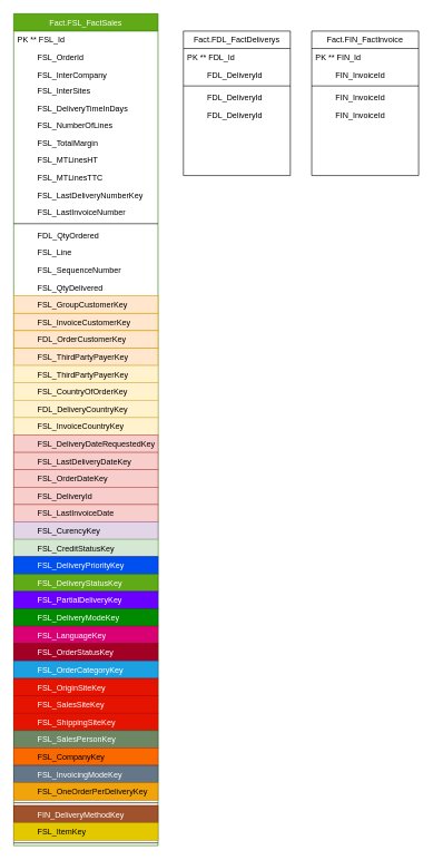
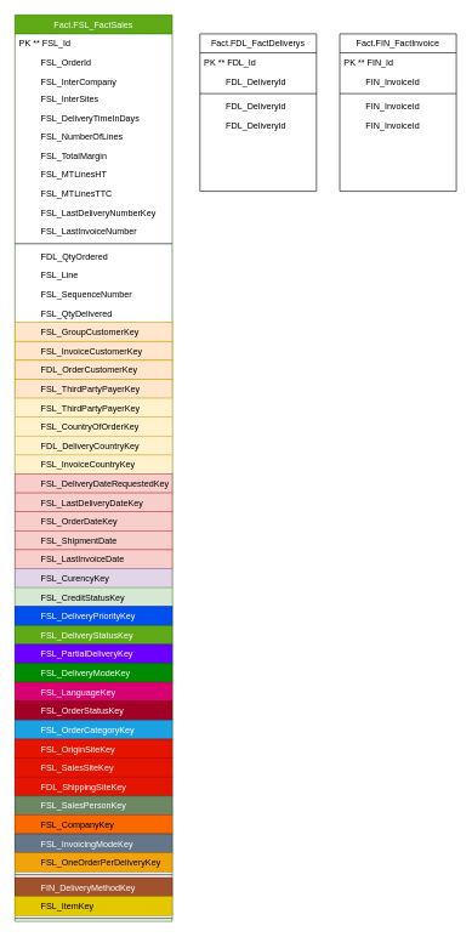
  <mxCell id="0" />
  <mxCell id="1" parent="0" />
  <mxCell id="2" value="Fact.FDL_FactDeliverys" style="swimlane;fontStyle=0;align=center;verticalAlign=top;childLayout=stackLayout;horizontal=1;startSize=26;horizontalStack=0;resizeParent=1;resizeLast=0;collapsible=1;marginBottom=0;rounded=0;shadow=0;strokeWidth=1;" parent="1" vertex="1"><mxGeometry x="274" y="46" width="160" height="216" as="geometry"><mxRectangle x="550" y="140" width="160" height="26" as="alternateBounds" /></mxGeometry></mxCell>
  <mxCell id="3" value="PK ** FDL_Id" style="text;align=left;verticalAlign=top;spacingLeft=4;spacingRight=4;overflow=hidden;rotatable=0;points=[[0,0.5],[1,0.5]];portConstraint=eastwest;" parent="2" vertex="1"><mxGeometry y="26" width="160" height="26" as="geometry" /></mxCell>
  <mxCell id="4" value="         FDL_DeliveryId" style="text;align=left;verticalAlign=top;spacingLeft=4;spacingRight=4;overflow=hidden;rotatable=0;points=[[0,0.5],[1,0.5]];portConstraint=eastwest;rounded=0;shadow=0;html=0;" parent="2" vertex="1"><mxGeometry y="52" width="160" height="26" as="geometry" /></mxCell>
  <mxCell id="5" value="" style="line;html=1;strokeWidth=1;align=left;verticalAlign=middle;spacingTop=-1;spacingLeft=3;spacingRight=3;rotatable=0;labelPosition=right;points=[];portConstraint=eastwest;" parent="2" vertex="1"><mxGeometry y="78" width="160" height="8" as="geometry" /></mxCell>
  <mxCell id="6" value="         FDL_DeliveryId" style="text;align=left;verticalAlign=top;spacingLeft=4;spacingRight=4;overflow=hidden;rotatable=0;points=[[0,0.5],[1,0.5]];portConstraint=eastwest;rounded=0;shadow=0;html=0;" vertex="1" parent="2"><mxGeometry y="86" width="160" height="26" as="geometry" /></mxCell>
  <mxCell id="7" value="         FDL_DeliveryId" style="text;align=left;verticalAlign=top;spacingLeft=4;spacingRight=4;overflow=hidden;rotatable=0;points=[[0,0.5],[1,0.5]];portConstraint=eastwest;rounded=0;shadow=0;html=0;" vertex="1" parent="2"><mxGeometry y="112" width="160" height="26" as="geometry" /></mxCell>
  <mxCell id="8" value="Fact.FIN_FactInvoice" style="swimlane;fontStyle=0;align=center;verticalAlign=top;childLayout=stackLayout;horizontal=1;startSize=26;horizontalStack=0;resizeParent=1;resizeLast=0;collapsible=1;marginBottom=0;rounded=0;shadow=0;strokeWidth=1;" vertex="1" parent="1"><mxGeometry x="466" y="46" width="160" height="216" as="geometry"><mxRectangle x="550" y="140" width="160" height="26" as="alternateBounds" /></mxGeometry></mxCell>
  <mxCell id="9" value="PK ** FIN_Id" style="text;align=left;verticalAlign=top;spacingLeft=4;spacingRight=4;overflow=hidden;rotatable=0;points=[[0,0.5],[1,0.5]];portConstraint=eastwest;" vertex="1" parent="8"><mxGeometry y="26" width="160" height="26" as="geometry" /></mxCell>
  <mxCell id="10" value="         FIN_InvoiceId" style="text;align=left;verticalAlign=top;spacingLeft=4;spacingRight=4;overflow=hidden;rotatable=0;points=[[0,0.5],[1,0.5]];portConstraint=eastwest;rounded=0;shadow=0;html=0;" vertex="1" parent="8"><mxGeometry y="52" width="160" height="26" as="geometry" /></mxCell>
  <mxCell id="11" value="" style="line;html=1;strokeWidth=1;align=left;verticalAlign=middle;spacingTop=-1;spacingLeft=3;spacingRight=3;rotatable=0;labelPosition=right;points=[];portConstraint=eastwest;" vertex="1" parent="8"><mxGeometry y="78" width="160" height="8" as="geometry" /></mxCell>
  <mxCell id="12" value="         FIN_InvoiceId" style="text;align=left;verticalAlign=top;spacingLeft=4;spacingRight=4;overflow=hidden;rotatable=0;points=[[0,0.5],[1,0.5]];portConstraint=eastwest;rounded=0;shadow=0;html=0;" vertex="1" parent="8"><mxGeometry y="86" width="160" height="26" as="geometry" /></mxCell>
  <mxCell id="13" value="         FIN_InvoiceId" style="text;align=left;verticalAlign=top;spacingLeft=4;spacingRight=4;overflow=hidden;rotatable=0;points=[[0,0.5],[1,0.5]];portConstraint=eastwest;rounded=0;shadow=0;html=0;" vertex="1" parent="8"><mxGeometry y="112" width="160" height="26" as="geometry" /></mxCell>
  <mxCell id="14" value="Fact.FSL_FactSales" style="swimlane;fontStyle=0;align=center;verticalAlign=top;childLayout=stackLayout;horizontal=1;startSize=26;horizontalStack=0;resizeParent=1;resizeLast=0;collapsible=1;marginBottom=0;rounded=0;shadow=0;strokeWidth=1;fillColor=#60a917;fontColor=#ffffff;strokeColor=#2D7600;" vertex="1" parent="1"><mxGeometry x="20" y="20" width="216" height="1244" as="geometry"><mxRectangle x="550" y="140" width="160" height="26" as="alternateBounds" /></mxGeometry></mxCell>
  <mxCell id="15" value="PK ** FSL_Id" style="text;align=left;verticalAlign=top;spacingLeft=4;spacingRight=4;overflow=hidden;rotatable=0;points=[[0,0.5],[1,0.5]];portConstraint=eastwest;" vertex="1" parent="14"><mxGeometry y="26" width="216" height="26" as="geometry" /></mxCell>
  <mxCell id="16" value="         FSL_OrderId" style="text;align=left;verticalAlign=top;spacingLeft=4;spacingRight=4;overflow=hidden;rotatable=0;points=[[0,0.5],[1,0.5]];portConstraint=eastwest;rounded=0;shadow=0;html=0;" vertex="1" parent="14"><mxGeometry y="52" width="216" height="26" as="geometry" /></mxCell>
  <mxCell id="17" value="         FSL_InterCompany" style="text;align=left;verticalAlign=top;spacingLeft=4;spacingRight=4;overflow=hidden;rotatable=0;points=[[0,0.5],[1,0.5]];portConstraint=eastwest;rounded=0;shadow=0;html=0;" vertex="1" parent="14"><mxGeometry y="78" width="216" height="24" as="geometry" /></mxCell>
  <mxCell id="18" value="         FSL_InterSites" style="text;align=left;verticalAlign=top;spacingLeft=4;spacingRight=4;overflow=hidden;rotatable=0;points=[[0,0.5],[1,0.5]];portConstraint=eastwest;rounded=0;shadow=0;html=0;" vertex="1" parent="14"><mxGeometry y="102" width="216" height="26" as="geometry" /></mxCell>
  <mxCell id="19" value="         FSL_DeliveryTimeInDays" style="text;align=left;verticalAlign=top;spacingLeft=4;spacingRight=4;overflow=hidden;rotatable=0;points=[[0,0.5],[1,0.5]];portConstraint=eastwest;rounded=0;shadow=0;html=0;" vertex="1" parent="14"><mxGeometry y="128" width="216" height="26" as="geometry" /></mxCell>
  <mxCell id="20" value="         FSL_NumberOfLines" style="text;align=left;verticalAlign=top;spacingLeft=4;spacingRight=4;overflow=hidden;rotatable=0;points=[[0,0.5],[1,0.5]];portConstraint=eastwest;rounded=0;shadow=0;html=0;" vertex="1" parent="14"><mxGeometry y="154" width="216" height="26" as="geometry" /></mxCell>
  <mxCell id="21" value="         FSL_TotalMargin" style="text;align=left;verticalAlign=top;spacingLeft=4;spacingRight=4;overflow=hidden;rotatable=0;points=[[0,0.5],[1,0.5]];portConstraint=eastwest;rounded=0;shadow=0;html=0;" vertex="1" parent="14"><mxGeometry y="180" width="216" height="26" as="geometry" /></mxCell>
  <mxCell id="22" value="         FSL_MTLinesHT" style="text;align=left;verticalAlign=top;spacingLeft=4;spacingRight=4;overflow=hidden;rotatable=0;points=[[0,0.5],[1,0.5]];portConstraint=eastwest;rounded=0;shadow=0;html=0;" vertex="1" parent="14"><mxGeometry y="206" width="216" height="26" as="geometry" /></mxCell>
  <mxCell id="23" value="         FSL_MTLinesTTC" style="text;align=left;verticalAlign=top;spacingLeft=4;spacingRight=4;overflow=hidden;rotatable=0;points=[[0,0.5],[1,0.5]];portConstraint=eastwest;rounded=0;shadow=0;html=0;" vertex="1" parent="14"><mxGeometry y="232" width="216" height="26" as="geometry" /></mxCell>
  <mxCell id="24" value="         FSL_LastDeliveryNumberKey" style="text;align=left;verticalAlign=top;spacingLeft=4;spacingRight=4;overflow=hidden;rotatable=0;points=[[0,0.5],[1,0.5]];portConstraint=eastwest;rounded=0;shadow=0;html=0;" vertex="1" parent="14"><mxGeometry y="258" width="216" height="26" as="geometry" /></mxCell>
  <mxCell id="25" value="         FSL_LastInvoiceNumber" style="text;align=left;verticalAlign=top;spacingLeft=4;spacingRight=4;overflow=hidden;rotatable=0;points=[[0,0.5],[1,0.5]];portConstraint=eastwest;rounded=0;shadow=0;html=0;" vertex="1" parent="14"><mxGeometry y="284" width="216" height="26" as="geometry" /></mxCell>
  <mxCell id="26" value="" style="line;html=1;strokeWidth=1;align=left;verticalAlign=middle;spacingTop=-1;spacingLeft=3;spacingRight=3;rotatable=0;labelPosition=right;points=[];portConstraint=eastwest;" vertex="1" parent="14"><mxGeometry y="310" width="216" height="8" as="geometry" /></mxCell>
  <mxCell id="27" value="         FDL_QtyOrdered " style="text;align=left;verticalAlign=top;spacingLeft=4;spacingRight=4;overflow=hidden;rotatable=0;points=[[0,0.5],[1,0.5]];portConstraint=eastwest;rounded=0;shadow=0;html=0;" vertex="1" parent="14"><mxGeometry y="318" width="216" height="26" as="geometry" /></mxCell>
  <mxCell id="28" value="         FSL_Line " style="text;align=left;verticalAlign=top;spacingLeft=4;spacingRight=4;overflow=hidden;rotatable=0;points=[[0,0.5],[1,0.5]];portConstraint=eastwest;rounded=0;shadow=0;html=0;" vertex="1" parent="14"><mxGeometry y="344" width="216" height="26" as="geometry" /></mxCell>
  <mxCell id="29" value="         FSL_SequenceNumber " style="text;align=left;verticalAlign=top;spacingLeft=4;spacingRight=4;overflow=hidden;rotatable=0;points=[[0,0.5],[1,0.5]];portConstraint=eastwest;rounded=0;shadow=0;html=0;" vertex="1" parent="14"><mxGeometry y="370" width="216" height="26" as="geometry" /></mxCell>
  <mxCell id="30" value="         FSL_QtyDelivered " style="text;align=left;verticalAlign=top;spacingLeft=4;spacingRight=4;overflow=hidden;rotatable=0;points=[[0,0.5],[1,0.5]];portConstraint=eastwest;rounded=0;shadow=0;html=0;" vertex="1" parent="14"><mxGeometry y="396" width="216" height="26" as="geometry" /></mxCell>
  <mxCell id="31" value="         FSL_GroupCustomerKey" style="text;align=left;verticalAlign=top;spacingLeft=4;spacingRight=4;overflow=hidden;rotatable=0;points=[[0,0.5],[1,0.5]];portConstraint=eastwest;rounded=0;shadow=0;html=0;fillColor=#ffe6cc;strokeColor=#d79b00;" vertex="1" parent="14"><mxGeometry y="422" width="216" height="26" as="geometry" /></mxCell>
  <mxCell id="32" value="         FSL_InvoiceCustomerKey" style="text;align=left;verticalAlign=top;spacingLeft=4;spacingRight=4;overflow=hidden;rotatable=0;points=[[0,0.5],[1,0.5]];portConstraint=eastwest;rounded=0;shadow=0;html=0;fillColor=#ffe6cc;strokeColor=#d79b00;" vertex="1" parent="14"><mxGeometry y="448" width="216" height="26" as="geometry" /></mxCell>
  <mxCell id="33" value="         FDL_OrderCustomerKey" style="text;align=left;verticalAlign=top;spacingLeft=4;spacingRight=4;overflow=hidden;rotatable=0;points=[[0,0.5],[1,0.5]];portConstraint=eastwest;rounded=0;shadow=0;html=0;fillColor=#ffe6cc;strokeColor=#d79b00;" vertex="1" parent="14"><mxGeometry y="474" width="216" height="26" as="geometry" /></mxCell>
  <mxCell id="34" value="         FSL_ThirdPartyPayerKey" style="text;align=left;verticalAlign=top;spacingLeft=4;spacingRight=4;overflow=hidden;rotatable=0;points=[[0,0.5],[1,0.5]];portConstraint=eastwest;rounded=0;shadow=0;html=0;fillColor=#ffe6cc;strokeColor=#d79b00;" vertex="1" parent="14"><mxGeometry y="500" width="216" height="26" as="geometry" /></mxCell>
  <mxCell id="35" value="         FSL_ThirdPartyPayerKey" style="text;align=left;verticalAlign=top;spacingLeft=4;spacingRight=4;overflow=hidden;rotatable=0;points=[[0,0.5],[1,0.5]];portConstraint=eastwest;rounded=0;shadow=0;html=0;fillColor=#fff2cc;strokeColor=#d6b656;" vertex="1" parent="14"><mxGeometry y="526" width="216" height="26" as="geometry" /></mxCell>
  <mxCell id="36" value="         FSL_CountryOfOrderKey" style="text;align=left;verticalAlign=top;spacingLeft=4;spacingRight=4;overflow=hidden;rotatable=0;points=[[0,0.5],[1,0.5]];portConstraint=eastwest;rounded=0;shadow=0;html=0;fillColor=#fff2cc;strokeColor=#d6b656;" vertex="1" parent="14"><mxGeometry y="552" width="216" height="26" as="geometry" /></mxCell>
  <mxCell id="37" value="         FDL_DeliveryCountryKey" style="text;align=left;verticalAlign=top;spacingLeft=4;spacingRight=4;overflow=hidden;rotatable=0;points=[[0,0.5],[1,0.5]];portConstraint=eastwest;rounded=0;shadow=0;html=0;fillColor=#fff2cc;strokeColor=#d6b656;" vertex="1" parent="14"><mxGeometry y="578" width="216" height="26" as="geometry" /></mxCell>
  <mxCell id="38" value="         FSL_InvoiceCountryKey" style="text;align=left;verticalAlign=top;spacingLeft=4;spacingRight=4;overflow=hidden;rotatable=0;points=[[0,0.5],[1,0.5]];portConstraint=eastwest;rounded=0;shadow=0;html=0;fillColor=#fff2cc;strokeColor=#d6b656;" vertex="1" parent="14"><mxGeometry y="604" width="216" height="26" as="geometry" /></mxCell>
  <mxCell id="39" value="         FSL_DeliveryDateRequestedKey" style="text;align=left;verticalAlign=top;spacingLeft=4;spacingRight=4;overflow=hidden;rotatable=0;points=[[0,0.5],[1,0.5]];portConstraint=eastwest;rounded=0;shadow=0;html=0;fillColor=#f8cecc;strokeColor=#b85450;" vertex="1" parent="14"><mxGeometry y="630" width="216" height="26" as="geometry" /></mxCell>
  <mxCell id="40" value="         FSL_LastDeliveryDateKey" style="text;align=left;verticalAlign=top;spacingLeft=4;spacingRight=4;overflow=hidden;rotatable=0;points=[[0,0.5],[1,0.5]];portConstraint=eastwest;rounded=0;shadow=0;html=0;fillColor=#f8cecc;strokeColor=#b85450;" vertex="1" parent="14"><mxGeometry y="656" width="216" height="26" as="geometry" /></mxCell>
  <mxCell id="41" value="         FSL_OrderDateKey" style="text;align=left;verticalAlign=top;spacingLeft=4;spacingRight=4;overflow=hidden;rotatable=0;points=[[0,0.5],[1,0.5]];portConstraint=eastwest;rounded=0;shadow=0;html=0;fillColor=#f8cecc;strokeColor=#b85450;" vertex="1" parent="14"><mxGeometry y="682" width="216" height="26" as="geometry" /></mxCell>
- <mxCell id="42" value="         FSL_DeliveryId" style="text;align=left;verticalAlign=top;spacingLeft=4;spacingRight=4;overflow=hidden;rotatable=0;points=[[0,0.5],[1,0.5]];portConstraint=eastwest;rounded=0;shadow=0;html=0;fillColor=#f8cecc;strokeColor=#b85450;" vertex="1" parent="14"><mxGeometry y="708" width="216" height="26" as="geometry" /></mxCell>
+ <mxCell id="42" value="         FSL_ShipmentDate" style="text;align=left;verticalAlign=top;spacingLeft=4;spacingRight=4;overflow=hidden;rotatable=0;points=[[0,0.5],[1,0.5]];portConstraint=eastwest;rounded=0;shadow=0;html=0;fillColor=#f8cecc;strokeColor=#b85450;" vertex="1" parent="14"><mxGeometry y="708" width="216" height="26" as="geometry" /></mxCell>
  <mxCell id="43" value="         FSL_LastInvoiceDate" style="text;align=left;verticalAlign=top;spacingLeft=4;spacingRight=4;overflow=hidden;rotatable=0;points=[[0,0.5],[1,0.5]];portConstraint=eastwest;rounded=0;shadow=0;html=0;fillColor=#f8cecc;strokeColor=#b85450;" vertex="1" parent="14"><mxGeometry y="734" width="216" height="26" as="geometry" /></mxCell>
  <mxCell id="44" value="         FSL_CurencyKey" style="text;align=left;verticalAlign=top;spacingLeft=4;spacingRight=4;overflow=hidden;rotatable=0;points=[[0,0.5],[1,0.5]];portConstraint=eastwest;rounded=0;shadow=0;html=0;fillColor=#e1d5e7;strokeColor=#9673a6;" vertex="1" parent="14"><mxGeometry y="760" width="216" height="26" as="geometry" /></mxCell>
  <mxCell id="45" value="         FSL_CreditStatusKey" style="text;align=left;verticalAlign=top;spacingLeft=4;spacingRight=4;overflow=hidden;rotatable=0;points=[[0,0.5],[1,0.5]];portConstraint=eastwest;rounded=0;shadow=0;html=0;fillColor=#d5e8d4;strokeColor=#82b366;" vertex="1" parent="14"><mxGeometry y="786" width="216" height="26" as="geometry" /></mxCell>
  <mxCell id="46" value="         FSL_DeliveryPriorityKey" style="text;align=left;verticalAlign=top;spacingLeft=4;spacingRight=4;overflow=hidden;rotatable=0;points=[[0,0.5],[1,0.5]];portConstraint=eastwest;rounded=0;shadow=0;html=0;fillColor=#0050ef;strokeColor=#001DBC;fontColor=#ffffff;" vertex="1" parent="14"><mxGeometry y="812" width="216" height="26" as="geometry" /></mxCell>
  <mxCell id="47" value="         FSL_DeliveryStatusKey" style="text;align=left;verticalAlign=top;spacingLeft=4;spacingRight=4;overflow=hidden;rotatable=0;points=[[0,0.5],[1,0.5]];portConstraint=eastwest;rounded=0;shadow=0;html=0;fillColor=#60a917;strokeColor=#2D7600;fontColor=#ffffff;" vertex="1" parent="14"><mxGeometry y="838" width="216" height="26" as="geometry" /></mxCell>
  <mxCell id="48" value="         FSL_PartialDeliveryKey" style="text;align=left;verticalAlign=top;spacingLeft=4;spacingRight=4;overflow=hidden;rotatable=0;points=[[0,0.5],[1,0.5]];portConstraint=eastwest;rounded=0;shadow=0;html=0;fillColor=#6a00ff;strokeColor=#3700CC;fontColor=#ffffff;" vertex="1" parent="14"><mxGeometry y="864" width="216" height="26" as="geometry" /></mxCell>
  <mxCell id="49" value="         FSL_DeliveryModeKey" style="text;align=left;verticalAlign=top;spacingLeft=4;spacingRight=4;overflow=hidden;rotatable=0;points=[[0,0.5],[1,0.5]];portConstraint=eastwest;rounded=0;shadow=0;html=0;fillColor=#008a00;strokeColor=#005700;fontColor=#ffffff;" vertex="1" parent="14"><mxGeometry y="890" width="216" height="26" as="geometry" /></mxCell>
  <mxCell id="50" value="         FSL_LanguageKey" style="text;align=left;verticalAlign=top;spacingLeft=4;spacingRight=4;overflow=hidden;rotatable=0;points=[[0,0.5],[1,0.5]];portConstraint=eastwest;rounded=0;shadow=0;html=0;fillColor=#d80073;strokeColor=#A50040;fontColor=#ffffff;" vertex="1" parent="14"><mxGeometry y="916" width="216" height="26" as="geometry" /></mxCell>
  <mxCell id="51" value="         FSL_OrderStatusKey" style="text;align=left;verticalAlign=top;spacingLeft=4;spacingRight=4;overflow=hidden;rotatable=0;points=[[0,0.5],[1,0.5]];portConstraint=eastwest;rounded=0;shadow=0;html=0;fillColor=#a20025;strokeColor=#6F0000;fontColor=#ffffff;" vertex="1" parent="14"><mxGeometry y="942" width="216" height="26" as="geometry" /></mxCell>
  <mxCell id="52" value="         FSL_OrderCategoryKey" style="text;align=left;verticalAlign=top;spacingLeft=4;spacingRight=4;overflow=hidden;rotatable=0;points=[[0,0.5],[1,0.5]];portConstraint=eastwest;rounded=0;shadow=0;html=0;fillColor=#1ba1e2;strokeColor=#006EAF;fontColor=#ffffff;" vertex="1" parent="14"><mxGeometry y="968" width="216" height="26" as="geometry" /></mxCell>
  <mxCell id="53" value="         FSL_OriginSiteKey" style="text;align=left;verticalAlign=top;spacingLeft=4;spacingRight=4;overflow=hidden;rotatable=0;points=[[0,0.5],[1,0.5]];portConstraint=eastwest;rounded=0;shadow=0;html=0;fillColor=#e51400;strokeColor=#B20000;fontColor=#ffffff;" vertex="1" parent="14"><mxGeometry y="994" width="216" height="26" as="geometry" /></mxCell>
  <mxCell id="54" value="         FSL_SalesSiteKey" style="text;align=left;verticalAlign=top;spacingLeft=4;spacingRight=4;overflow=hidden;rotatable=0;points=[[0,0.5],[1,0.5]];portConstraint=eastwest;rounded=0;shadow=0;html=0;fillColor=#e51400;strokeColor=#B20000;fontColor=#ffffff;" vertex="1" parent="14"><mxGeometry y="1020" width="216" height="26" as="geometry" /></mxCell>
- <mxCell id="55" value="         FSL_ShippingSiteKey" style="text;align=left;verticalAlign=top;spacingLeft=4;spacingRight=4;overflow=hidden;rotatable=0;points=[[0,0.5],[1,0.5]];portConstraint=eastwest;rounded=0;shadow=0;html=0;fillColor=#e51400;strokeColor=#B20000;fontColor=#ffffff;" vertex="1" parent="14"><mxGeometry y="1046" width="216" height="26" as="geometry" /></mxCell>
+ <mxCell id="55" value="         FDL_ShippingSiteKey" style="text;align=left;verticalAlign=top;spacingLeft=4;spacingRight=4;overflow=hidden;rotatable=0;points=[[0,0.5],[1,0.5]];portConstraint=eastwest;rounded=0;shadow=0;html=0;fillColor=#e51400;strokeColor=#B20000;fontColor=#ffffff;" vertex="1" parent="14"><mxGeometry y="1046" width="216" height="26" as="geometry" /></mxCell>
  <mxCell id="56" value="         FSL_SalesPersonKey" style="text;align=left;verticalAlign=top;spacingLeft=4;spacingRight=4;overflow=hidden;rotatable=0;points=[[0,0.5],[1,0.5]];portConstraint=eastwest;rounded=0;shadow=0;html=0;fillColor=#6d8764;strokeColor=#3A5431;fontColor=#ffffff;" vertex="1" parent="14"><mxGeometry y="1072" width="216" height="26" as="geometry" /></mxCell>
  <mxCell id="57" value="         FSL_CompanyKey" style="text;align=left;verticalAlign=top;spacingLeft=4;spacingRight=4;overflow=hidden;rotatable=0;points=[[0,0.5],[1,0.5]];portConstraint=eastwest;rounded=0;shadow=0;html=0;fillColor=#fa6800;strokeColor=#C73500;fontColor=#000000;" vertex="1" parent="14"><mxGeometry y="1098" width="216" height="26" as="geometry" /></mxCell>
  <mxCell id="58" value="         FSL_InvoicingModeKey" style="text;align=left;verticalAlign=top;spacingLeft=4;spacingRight=4;overflow=hidden;rotatable=0;points=[[0,0.5],[1,0.5]];portConstraint=eastwest;rounded=0;shadow=0;html=0;fillColor=#647687;strokeColor=#314354;fontColor=#ffffff;" vertex="1" parent="14"><mxGeometry y="1124" width="216" height="26" as="geometry" /></mxCell>
  <mxCell id="59" value="         FSL_OneOrderPerDeliveryKey" style="text;align=left;verticalAlign=top;spacingLeft=4;spacingRight=4;overflow=hidden;rotatable=0;points=[[0,0.5],[1,0.5]];portConstraint=eastwest;rounded=0;shadow=0;html=0;fillColor=#f0a30a;strokeColor=#BD7000;fontColor=#000000;" vertex="1" parent="14"><mxGeometry y="1150" width="216" height="26" as="geometry" /></mxCell>
  <mxCell id="60" value="" style="line;html=1;strokeWidth=1;align=left;verticalAlign=middle;spacingTop=-1;spacingLeft=3;spacingRight=3;rotatable=0;labelPosition=right;points=[];portConstraint=eastwest;" vertex="1" parent="14"><mxGeometry y="1176" width="216" height="8" as="geometry" /></mxCell>
  <mxCell id="61" value="         FIN_DeliveryMethodKey " style="text;align=left;verticalAlign=top;spacingLeft=4;spacingRight=4;overflow=hidden;rotatable=0;points=[[0,0.5],[1,0.5]];portConstraint=eastwest;rounded=0;shadow=0;html=0;fillColor=#a0522d;fontColor=#ffffff;strokeColor=#6D1F00;" vertex="1" parent="14"><mxGeometry y="1184" width="216" height="26" as="geometry" /></mxCell>
  <mxCell id="62" value="         FSL_ItemKey " style="text;align=left;verticalAlign=top;spacingLeft=4;spacingRight=4;overflow=hidden;rotatable=0;points=[[0,0.5],[1,0.5]];portConstraint=eastwest;rounded=0;shadow=0;html=0;fillColor=#e3c800;fontColor=#000000;strokeColor=#B09500;" vertex="1" parent="14"><mxGeometry y="1210" width="216" height="26" as="geometry" /></mxCell>
  <mxCell id="63" value="" style="line;html=1;strokeWidth=1;align=left;verticalAlign=middle;spacingTop=-1;spacingLeft=3;spacingRight=3;rotatable=0;labelPosition=right;points=[];portConstraint=eastwest;" vertex="1" parent="14"><mxGeometry y="1236" width="216" height="8" as="geometry" /></mxCell>
